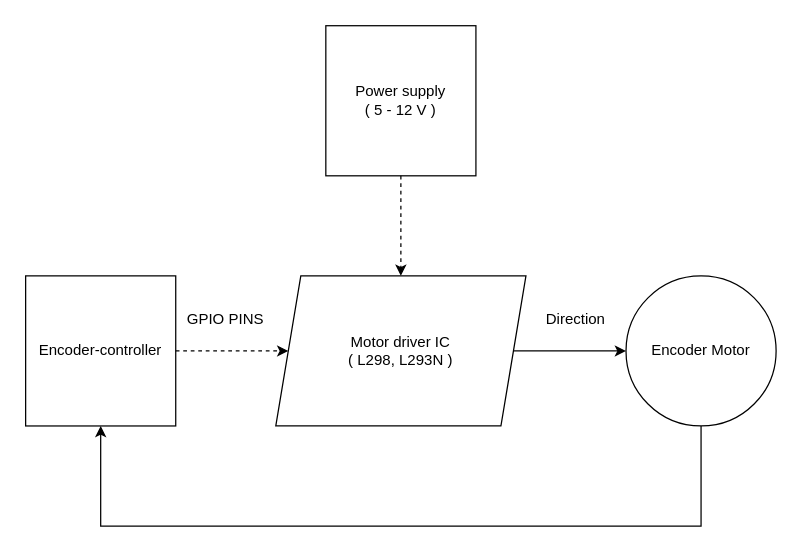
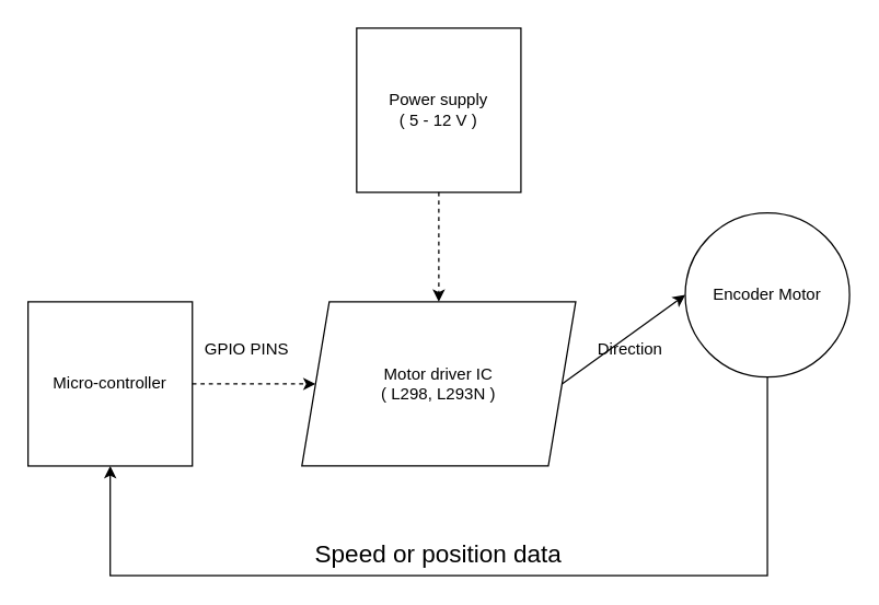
  <mxCell id="0" />
  <mxCell id="1" parent="0" />
- <mxCell id="2" value="Encoder-controller" style="whiteSpace=wrap;html=1;aspect=fixed;" vertex="1" parent="1"><mxGeometry x="20" y="220" width="120" height="120" as="geometry" /></mxCell>
+ <mxCell id="2" value="Micro-controller" style="whiteSpace=wrap;html=1;aspect=fixed;" vertex="1" parent="1"><mxGeometry x="20" y="220" width="120" height="120" as="geometry" /></mxCell>
  <mxCell id="3" value="Motor driver IC&lt;div&gt;( L298, L293N )&lt;/div&gt;" style="shape=parallelogram;perimeter=parallelogramPerimeter;whiteSpace=wrap;html=1;fixedSize=1;" vertex="1" parent="1"><mxGeometry x="220" y="220" width="200" height="120" as="geometry" /></mxCell>
  <mxCell id="4" value="Power supply&lt;div&gt;( 5 - 12 V )&lt;/div&gt;" style="whiteSpace=wrap;html=1;aspect=fixed;" vertex="1" parent="1"><mxGeometry x="260" y="20" width="120" height="120" as="geometry" /></mxCell>
- <mxCell id="5" value="Encoder Motor" style="ellipse;whiteSpace=wrap;html=1;aspect=fixed;" vertex="1" parent="1"><mxGeometry x="500" y="220" width="120" height="120" as="geometry" /></mxCell>
+ <mxCell id="5" value="Encoder Motor" style="ellipse;whiteSpace=wrap;html=1;aspect=fixed;" vertex="1" parent="1"><mxGeometry x="500" y="155" width="120" height="120" as="geometry" /></mxCell>
  <mxCell id="6" value="" style="endArrow=classic;html=1;rounded=0;exitX=1;exitY=0.5;exitDx=0;exitDy=0;entryX=0;entryY=0.5;entryDx=0;entryDy=0;dashed=1;" edge="1" parent="1" source="2" target="3"><mxGeometry width="50" height="50" relative="1" as="geometry"><mxPoint x="300" y="230" as="sourcePoint" /><mxPoint x="350" y="180" as="targetPoint" /></mxGeometry></mxCell>
  <mxCell id="7" value="GPIO PINS" style="text;html=1;align=center;verticalAlign=middle;whiteSpace=wrap;rounded=0;" vertex="1" parent="1"><mxGeometry x="140" y="240" width="80" height="30" as="geometry" /></mxCell>
  <mxCell id="8" value="" style="endArrow=classic;html=1;rounded=0;exitX=0.5;exitY=1;exitDx=0;exitDy=0;entryX=0.5;entryY=0;entryDx=0;entryDy=0;dashed=1;" edge="1" parent="1" source="4" target="3"><mxGeometry width="50" height="50" relative="1" as="geometry"><mxPoint x="330" y="210" as="sourcePoint" /><mxPoint x="380" y="160" as="targetPoint" /></mxGeometry></mxCell>
  <mxCell id="9" value="" style="endArrow=classic;html=1;rounded=0;entryX=0;entryY=0.5;entryDx=0;entryDy=0;" edge="1" parent="1" target="5"><mxGeometry width="50" height="50" relative="1" as="geometry"><mxPoint x="410" y="280" as="sourcePoint" /><mxPoint x="460" y="230" as="targetPoint" /></mxGeometry></mxCell>
  <mxCell id="10" value="" style="endArrow=classic;html=1;rounded=0;exitX=0.5;exitY=1;exitDx=0;exitDy=0;entryX=0.5;entryY=1;entryDx=0;entryDy=0;" edge="1" parent="1" source="5" target="2"><mxGeometry width="50" height="50" relative="1" as="geometry"><mxPoint x="310" y="420" as="sourcePoint" /><mxPoint x="310" y="420" as="targetPoint" /><Array as="points"><mxPoint x="560" y="420" /><mxPoint x="80" y="420" /></Array></mxGeometry></mxCell>
  <mxCell id="11" value="Direction" style="text;html=1;align=center;verticalAlign=middle;whiteSpace=wrap;rounded=0;" vertex="1" parent="1"><mxGeometry x="430" y="240" width="60" height="30" as="geometry" /></mxCell>
+ <mxCell id="12" value="&lt;font style=&quot;font-size: 18px;&quot;&gt;Speed or position data&lt;/font&gt;" style="text;html=1;align=center;verticalAlign=middle;whiteSpace=wrap;rounded=0;" vertex="1" parent="1"><mxGeometry x="225" y="390" width="190" height="30" as="geometry" /></mxCell>
